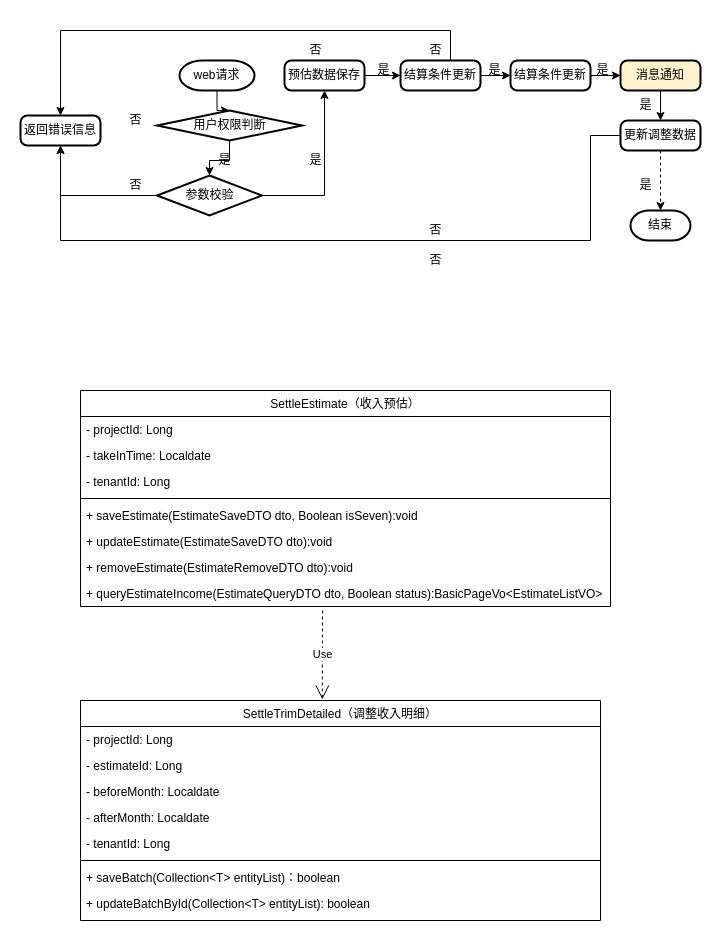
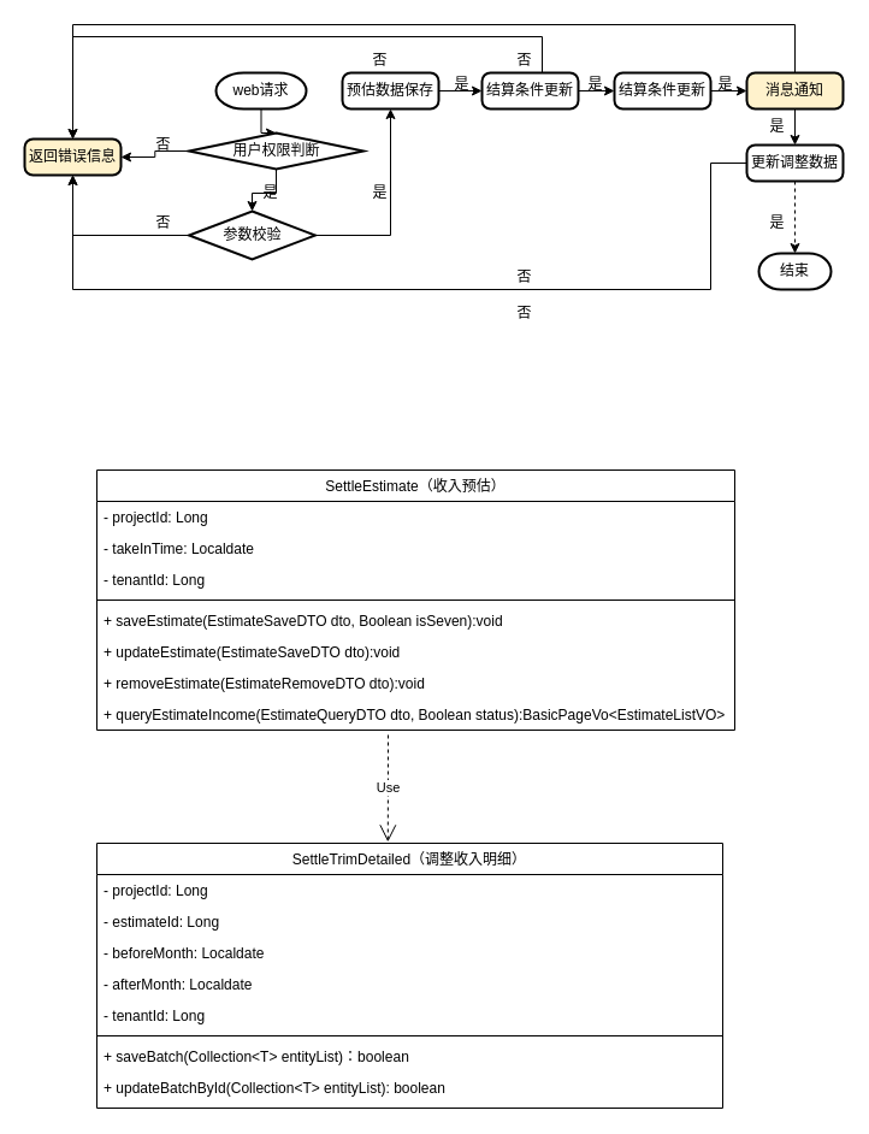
  <mxCell id="0" />
  <mxCell id="1" parent="0" />
  <mxCell id="2" value="SettleEstimate（收入预估）" style="swimlane;fontStyle=0;align=center;verticalAlign=top;childLayout=stackLayout;horizontal=1;startSize=26;horizontalStack=0;resizeParent=1;resizeLast=0;collapsible=1;marginBottom=0;rounded=0;shadow=0;strokeWidth=1;" parent="1" vertex="1"><mxGeometry x="80" y="390" width="530" height="216" as="geometry"><mxRectangle x="508" y="120" width="160" height="26" as="alternateBounds" /></mxGeometry></mxCell>
  <mxCell id="3" value="- projectId: Long" style="text;align=left;verticalAlign=top;spacingLeft=4;spacingRight=4;overflow=hidden;rotatable=0;points=[[0,0.5],[1,0.5]];portConstraint=eastwest;rounded=0;shadow=0;html=0;" parent="2" vertex="1"><mxGeometry y="26" width="530" height="26" as="geometry" /></mxCell>
  <mxCell id="4" value="- takeInTime: Localdate" style="text;align=left;verticalAlign=top;spacingLeft=4;spacingRight=4;overflow=hidden;rotatable=0;points=[[0,0.5],[1,0.5]];portConstraint=eastwest;rounded=0;shadow=0;html=0;" parent="2" vertex="1"><mxGeometry y="52" width="530" height="26" as="geometry" /></mxCell>
  <mxCell id="5" value="- tenantId: Long" style="text;align=left;verticalAlign=top;spacingLeft=4;spacingRight=4;overflow=hidden;rotatable=0;points=[[0,0.5],[1,0.5]];portConstraint=eastwest;rounded=0;shadow=0;html=0;" parent="2" vertex="1"><mxGeometry y="78" width="530" height="26" as="geometry" /></mxCell>
  <mxCell id="6" value="" style="line;html=1;strokeWidth=1;align=left;verticalAlign=middle;spacingTop=-1;spacingLeft=3;spacingRight=3;rotatable=0;labelPosition=right;points=[];portConstraint=eastwest;" parent="2" vertex="1"><mxGeometry y="104" width="530" height="8" as="geometry" /></mxCell>
  <mxCell id="7" value="+ saveEstimate(EstimateSaveDTO dto, Boolean isSeven):void" style="text;align=left;verticalAlign=top;spacingLeft=4;spacingRight=4;overflow=hidden;rotatable=0;points=[[0,0.5],[1,0.5]];portConstraint=eastwest;" parent="2" vertex="1"><mxGeometry y="112" width="530" height="26" as="geometry" /></mxCell>
  <mxCell id="8" value="+ updateEstimate(EstimateSaveDTO dto):void" style="text;align=left;verticalAlign=top;spacingLeft=4;spacingRight=4;overflow=hidden;rotatable=0;points=[[0,0.5],[1,0.5]];portConstraint=eastwest;" parent="2" vertex="1"><mxGeometry y="138" width="530" height="26" as="geometry" /></mxCell>
  <mxCell id="9" value="+ removeEstimate(EstimateRemoveDTO dto):void" style="text;align=left;verticalAlign=top;spacingLeft=4;spacingRight=4;overflow=hidden;rotatable=0;points=[[0,0.5],[1,0.5]];portConstraint=eastwest;" parent="2" vertex="1"><mxGeometry y="164" width="530" height="26" as="geometry" /></mxCell>
  <mxCell id="10" value="+ queryEstimateIncome(EstimateQueryDTO dto, Boolean status):BasicPageVo&lt;EstimateListVO&gt;" style="text;align=left;verticalAlign=top;spacingLeft=4;spacingRight=4;overflow=hidden;rotatable=0;points=[[0,0.5],[1,0.5]];portConstraint=eastwest;" parent="2" vertex="1"><mxGeometry y="190" width="530" height="26" as="geometry" /></mxCell>
  <mxCell id="11" value="SettleTrimDetailed（调整收入明细）" style="swimlane;fontStyle=0;align=center;verticalAlign=top;childLayout=stackLayout;horizontal=1;startSize=26;horizontalStack=0;resizeParent=1;resizeLast=0;collapsible=1;marginBottom=0;rounded=0;shadow=0;strokeWidth=1;" parent="1" vertex="1"><mxGeometry x="80" y="700" width="520" height="220" as="geometry"><mxRectangle x="508" y="120" width="160" height="26" as="alternateBounds" /></mxGeometry></mxCell>
  <mxCell id="12" value="- projectId: Long" style="text;align=left;verticalAlign=top;spacingLeft=4;spacingRight=4;overflow=hidden;rotatable=0;points=[[0,0.5],[1,0.5]];portConstraint=eastwest;rounded=0;shadow=0;html=0;" parent="11" vertex="1"><mxGeometry y="26" width="520" height="26" as="geometry" /></mxCell>
  <mxCell id="13" value="- estimateId: Long" style="text;align=left;verticalAlign=top;spacingLeft=4;spacingRight=4;overflow=hidden;rotatable=0;points=[[0,0.5],[1,0.5]];portConstraint=eastwest;rounded=0;shadow=0;html=0;" parent="11" vertex="1"><mxGeometry y="52" width="520" height="26" as="geometry" /></mxCell>
  <mxCell id="14" value="- beforeMonth: Localdate" style="text;align=left;verticalAlign=top;spacingLeft=4;spacingRight=4;overflow=hidden;rotatable=0;points=[[0,0.5],[1,0.5]];portConstraint=eastwest;rounded=0;shadow=0;html=0;" parent="11" vertex="1"><mxGeometry y="78" width="520" height="26" as="geometry" /></mxCell>
  <mxCell id="15" value="- afterMonth: Localdate" style="text;align=left;verticalAlign=top;spacingLeft=4;spacingRight=4;overflow=hidden;rotatable=0;points=[[0,0.5],[1,0.5]];portConstraint=eastwest;rounded=0;shadow=0;html=0;" parent="11" vertex="1"><mxGeometry y="104" width="520" height="26" as="geometry" /></mxCell>
  <mxCell id="16" value="- tenantId: Long" style="text;align=left;verticalAlign=top;spacingLeft=4;spacingRight=4;overflow=hidden;rotatable=0;points=[[0,0.5],[1,0.5]];portConstraint=eastwest;rounded=0;shadow=0;html=0;" parent="11" vertex="1"><mxGeometry y="130" width="520" height="26" as="geometry" /></mxCell>
  <mxCell id="17" value="" style="line;html=1;strokeWidth=1;align=left;verticalAlign=middle;spacingTop=-1;spacingLeft=3;spacingRight=3;rotatable=0;labelPosition=right;points=[];portConstraint=eastwest;" parent="11" vertex="1"><mxGeometry y="156" width="520" height="8" as="geometry" /></mxCell>
  <mxCell id="18" value="+ saveBatch(Collection&lt;T&gt; entityList)：boolean" style="text;align=left;verticalAlign=top;spacingLeft=4;spacingRight=4;overflow=hidden;rotatable=0;points=[[0,0.5],[1,0.5]];portConstraint=eastwest;" parent="11" vertex="1"><mxGeometry y="164" width="520" height="26" as="geometry" /></mxCell>
  <mxCell id="19" value="+ updateBatchById(Collection&lt;T&gt; entityList): boolean " style="text;align=left;verticalAlign=top;spacingLeft=4;spacingRight=4;overflow=hidden;rotatable=0;points=[[0,0.5],[1,0.5]];portConstraint=eastwest;" parent="11" vertex="1"><mxGeometry y="190" width="520" height="26" as="geometry" /></mxCell>
  <mxCell id="20" value="Use" style="endArrow=open;endSize=12;dashed=1;html=1;rounded=0;entryX=0.465;entryY=-0.005;entryDx=0;entryDy=0;entryPerimeter=0;" parent="1" target="11" edge="1"><mxGeometry width="160" relative="1" as="geometry"><mxPoint x="322" y="610" as="sourcePoint" /><mxPoint x="490" y="750" as="targetPoint" /></mxGeometry></mxCell>
- <mxCell id="21" value="返回错误信息" style="rounded=1;whiteSpace=wrap;html=1;absoluteArcSize=1;arcSize=14;strokeWidth=2;" vertex="1" parent="1"><mxGeometry x="20" y="115" width="80" height="30" as="geometry" /></mxCell>
+ <mxCell id="21" value="返回错误信息" style="rounded=1;whiteSpace=wrap;html=1;absoluteArcSize=1;arcSize=14;strokeWidth=2;fillColor=#fff2cc;" vertex="1" parent="1"><mxGeometry x="20" y="115" width="80" height="30" as="geometry" /></mxCell>
  <mxCell id="22" value="" style="edgeStyle=orthogonalEdgeStyle;rounded=0;orthogonalLoop=1;jettySize=auto;html=1;" edge="1" parent="1" source="23" target="26"><mxGeometry relative="1" as="geometry" /></mxCell>
  <mxCell id="23" value="web请求" style="strokeWidth=2;html=1;shape=mxgraph.flowchart.terminator;whiteSpace=wrap;" vertex="1" parent="1"><mxGeometry x="179" y="60" width="75" height="30" as="geometry" /></mxCell>
+ <mxCell id="24" value="" style="edgeStyle=orthogonalEdgeStyle;rounded=0;orthogonalLoop=1;jettySize=auto;html=1;" edge="1" parent="1" source="26" target="21"><mxGeometry relative="1" as="geometry" /></mxCell>
  <mxCell id="25" value="" style="edgeStyle=orthogonalEdgeStyle;rounded=0;orthogonalLoop=1;jettySize=auto;html=1;" edge="1" parent="1" source="26" target="30"><mxGeometry relative="1" as="geometry" /></mxCell>
  <mxCell id="26" value="用户权限判断" style="strokeWidth=2;html=1;shape=mxgraph.flowchart.decision;whiteSpace=wrap;" vertex="1" parent="1"><mxGeometry x="156.5" y="110" width="145" height="30" as="geometry" /></mxCell>
  <mxCell id="27" value="否" style="text;html=1;align=center;verticalAlign=middle;resizable=0;points=[];autosize=1;strokeColor=none;fillColor=none;" vertex="1" parent="1"><mxGeometry x="120" y="110" width="30" height="20" as="geometry" /></mxCell>
  <mxCell id="28" value="" style="edgeStyle=orthogonalEdgeStyle;rounded=0;orthogonalLoop=1;jettySize=auto;html=1;" edge="1" parent="1" source="30" target="21"><mxGeometry relative="1" as="geometry" /></mxCell>
  <mxCell id="29" style="edgeStyle=orthogonalEdgeStyle;rounded=0;orthogonalLoop=1;jettySize=auto;html=1;exitX=1;exitY=0.5;exitDx=0;exitDy=0;exitPerimeter=0;entryX=0.5;entryY=1;entryDx=0;entryDy=0;" edge="1" parent="1" source="30" target="34"><mxGeometry relative="1" as="geometry" /></mxCell>
  <mxCell id="30" value="参数校验" style="strokeWidth=2;html=1;shape=mxgraph.flowchart.decision;whiteSpace=wrap;" vertex="1" parent="1"><mxGeometry x="156.5" y="175" width="105" height="40" as="geometry" /></mxCell>
  <mxCell id="31" value="否" style="text;html=1;align=center;verticalAlign=middle;resizable=0;points=[];autosize=1;strokeColor=none;fillColor=none;" vertex="1" parent="1"><mxGeometry x="120" y="175" width="30" height="20" as="geometry" /></mxCell>
  <mxCell id="32" value="是" style="text;html=1;align=center;verticalAlign=middle;resizable=0;points=[];autosize=1;strokeColor=none;fillColor=none;" vertex="1" parent="1"><mxGeometry x="209" y="150" width="30" height="20" as="geometry" /></mxCell>
  <mxCell id="33" value="" style="edgeStyle=orthogonalEdgeStyle;rounded=0;orthogonalLoop=1;jettySize=auto;html=1;" edge="1" parent="1" source="34" target="39"><mxGeometry relative="1" as="geometry" /></mxCell>
  <mxCell id="34" value="预估数据保存" style="rounded=1;whiteSpace=wrap;html=1;absoluteArcSize=1;arcSize=14;strokeWidth=2;" vertex="1" parent="1"><mxGeometry x="284" y="60" width="80" height="30" as="geometry" /></mxCell>
  <mxCell id="35" value="是" style="text;html=1;align=center;verticalAlign=middle;resizable=0;points=[];autosize=1;strokeColor=none;fillColor=none;" vertex="1" parent="1"><mxGeometry x="300" y="150" width="30" height="20" as="geometry" /></mxCell>
  <mxCell id="36" value="否" style="text;html=1;align=center;verticalAlign=middle;resizable=0;points=[];autosize=1;strokeColor=none;fillColor=none;" vertex="1" parent="1"><mxGeometry x="420" y="40" width="30" height="20" as="geometry" /></mxCell>
  <mxCell id="37" style="edgeStyle=orthogonalEdgeStyle;rounded=0;orthogonalLoop=1;jettySize=auto;html=1;exitX=0.5;exitY=0;exitDx=0;exitDy=0;entryX=0.5;entryY=0;entryDx=0;entryDy=0;" edge="1" parent="1" source="39" target="21"><mxGeometry relative="1" as="geometry"><Array as="points"><mxPoint x="450" y="60" /><mxPoint x="450" y="30" /><mxPoint x="60" y="30" /></Array></mxGeometry></mxCell>
  <mxCell id="38" value="" style="edgeStyle=orthogonalEdgeStyle;rounded=0;orthogonalLoop=1;jettySize=auto;html=1;" edge="1" parent="1" source="39" target="43"><mxGeometry relative="1" as="geometry" /></mxCell>
  <mxCell id="39" value="结算条件更新" style="rounded=1;whiteSpace=wrap;html=1;absoluteArcSize=1;arcSize=14;strokeWidth=2;" vertex="1" parent="1"><mxGeometry x="400" y="60" width="80" height="30" as="geometry" /></mxCell>
  <mxCell id="40" value="是" style="text;html=1;align=center;verticalAlign=middle;resizable=0;points=[];autosize=1;strokeColor=none;fillColor=none;" vertex="1" parent="1"><mxGeometry x="368" y="60" width="30" height="20" as="geometry" /></mxCell>
  <mxCell id="41" value="否" style="text;html=1;align=center;verticalAlign=middle;resizable=0;points=[];autosize=1;strokeColor=none;fillColor=none;" vertex="1" parent="1"><mxGeometry x="300" y="40" width="30" height="20" as="geometry" /></mxCell>
  <mxCell id="42" value="" style="edgeStyle=orthogonalEdgeStyle;rounded=0;orthogonalLoop=1;jettySize=auto;html=1;" edge="1" parent="1" source="43" target="47"><mxGeometry relative="1" as="geometry" /></mxCell>
  <mxCell id="43" value="结算条件更新" style="rounded=1;whiteSpace=wrap;html=1;absoluteArcSize=1;arcSize=14;strokeWidth=2;" vertex="1" parent="1"><mxGeometry x="510" y="60" width="80" height="30" as="geometry" /></mxCell>
  <mxCell id="44" value="是" style="text;html=1;align=center;verticalAlign=middle;resizable=0;points=[];autosize=1;strokeColor=none;fillColor=none;" vertex="1" parent="1"><mxGeometry x="479" y="60" width="30" height="20" as="geometry" /></mxCell>
+ <mxCell id="45" style="edgeStyle=orthogonalEdgeStyle;rounded=0;orthogonalLoop=1;jettySize=auto;html=1;exitX=0.5;exitY=0;exitDx=0;exitDy=0;entryX=0.5;entryY=0;entryDx=0;entryDy=0;" edge="1" parent="1" source="47" target="21"><mxGeometry relative="1" as="geometry"><Array as="points"><mxPoint x="660" y="20" /><mxPoint x="60" y="20" /></Array></mxGeometry></mxCell>
  <mxCell id="46" value="" style="edgeStyle=orthogonalEdgeStyle;rounded=0;orthogonalLoop=1;jettySize=auto;html=1;" edge="1" parent="1" source="47" target="51"><mxGeometry relative="1" as="geometry" /></mxCell>
  <mxCell id="47" value="消息通知" style="rounded=1;whiteSpace=wrap;html=1;absoluteArcSize=1;arcSize=14;strokeWidth=2;fillColor=#fff2cc;" vertex="1" parent="1"><mxGeometry x="620" y="60" width="80" height="30" as="geometry" /></mxCell>
  <mxCell id="48" value="是" style="text;html=1;align=center;verticalAlign=middle;resizable=0;points=[];autosize=1;strokeColor=none;fillColor=none;" vertex="1" parent="1"><mxGeometry x="587" y="60" width="30" height="20" as="geometry" /></mxCell>
  <mxCell id="49" style="edgeStyle=orthogonalEdgeStyle;rounded=0;orthogonalLoop=1;jettySize=auto;html=1;exitX=0;exitY=0.5;exitDx=0;exitDy=0;entryX=0.5;entryY=1;entryDx=0;entryDy=0;" edge="1" parent="1" source="51" target="21"><mxGeometry relative="1" as="geometry"><Array as="points"><mxPoint x="590" y="135" /><mxPoint x="590" y="240" /><mxPoint x="60" y="240" /></Array></mxGeometry></mxCell>
  <mxCell id="50" value="" style="edgeStyle=orthogonalEdgeStyle;rounded=0;orthogonalLoop=1;jettySize=auto;html=1;dashed=1;" edge="1" parent="1" source="51" target="54"><mxGeometry relative="1" as="geometry" /></mxCell>
  <mxCell id="51" value="更新调整数据" style="rounded=1;whiteSpace=wrap;html=1;absoluteArcSize=1;arcSize=14;strokeWidth=2;" vertex="1" parent="1"><mxGeometry x="620" y="120" width="80" height="30" as="geometry" /></mxCell>
  <mxCell id="52" value="是" style="text;html=1;align=center;verticalAlign=middle;resizable=0;points=[];autosize=1;strokeColor=none;fillColor=none;" vertex="1" parent="1"><mxGeometry x="630" y="95" width="30" height="20" as="geometry" /></mxCell>
  <mxCell id="53" value="否" style="text;html=1;align=center;verticalAlign=middle;resizable=0;points=[];autosize=1;strokeColor=none;fillColor=none;" vertex="1" parent="1"><mxGeometry x="420" y="220" width="30" height="20" as="geometry" /></mxCell>
  <mxCell id="54" value="结束" style="strokeWidth=2;html=1;shape=mxgraph.flowchart.terminator;whiteSpace=wrap;" vertex="1" parent="1"><mxGeometry x="630" y="210" width="60" height="30" as="geometry" /></mxCell>
  <mxCell id="55" value="是" style="text;html=1;align=center;verticalAlign=middle;resizable=0;points=[];autosize=1;strokeColor=none;fillColor=none;" vertex="1" parent="1"><mxGeometry x="630" y="175" width="30" height="20" as="geometry" /></mxCell>
  <mxCell id="56" value="否" style="text;html=1;align=center;verticalAlign=middle;resizable=0;points=[];autosize=1;strokeColor=none;fillColor=none;" vertex="1" parent="1"><mxGeometry x="420" y="250" width="30" height="20" as="geometry" /></mxCell>
